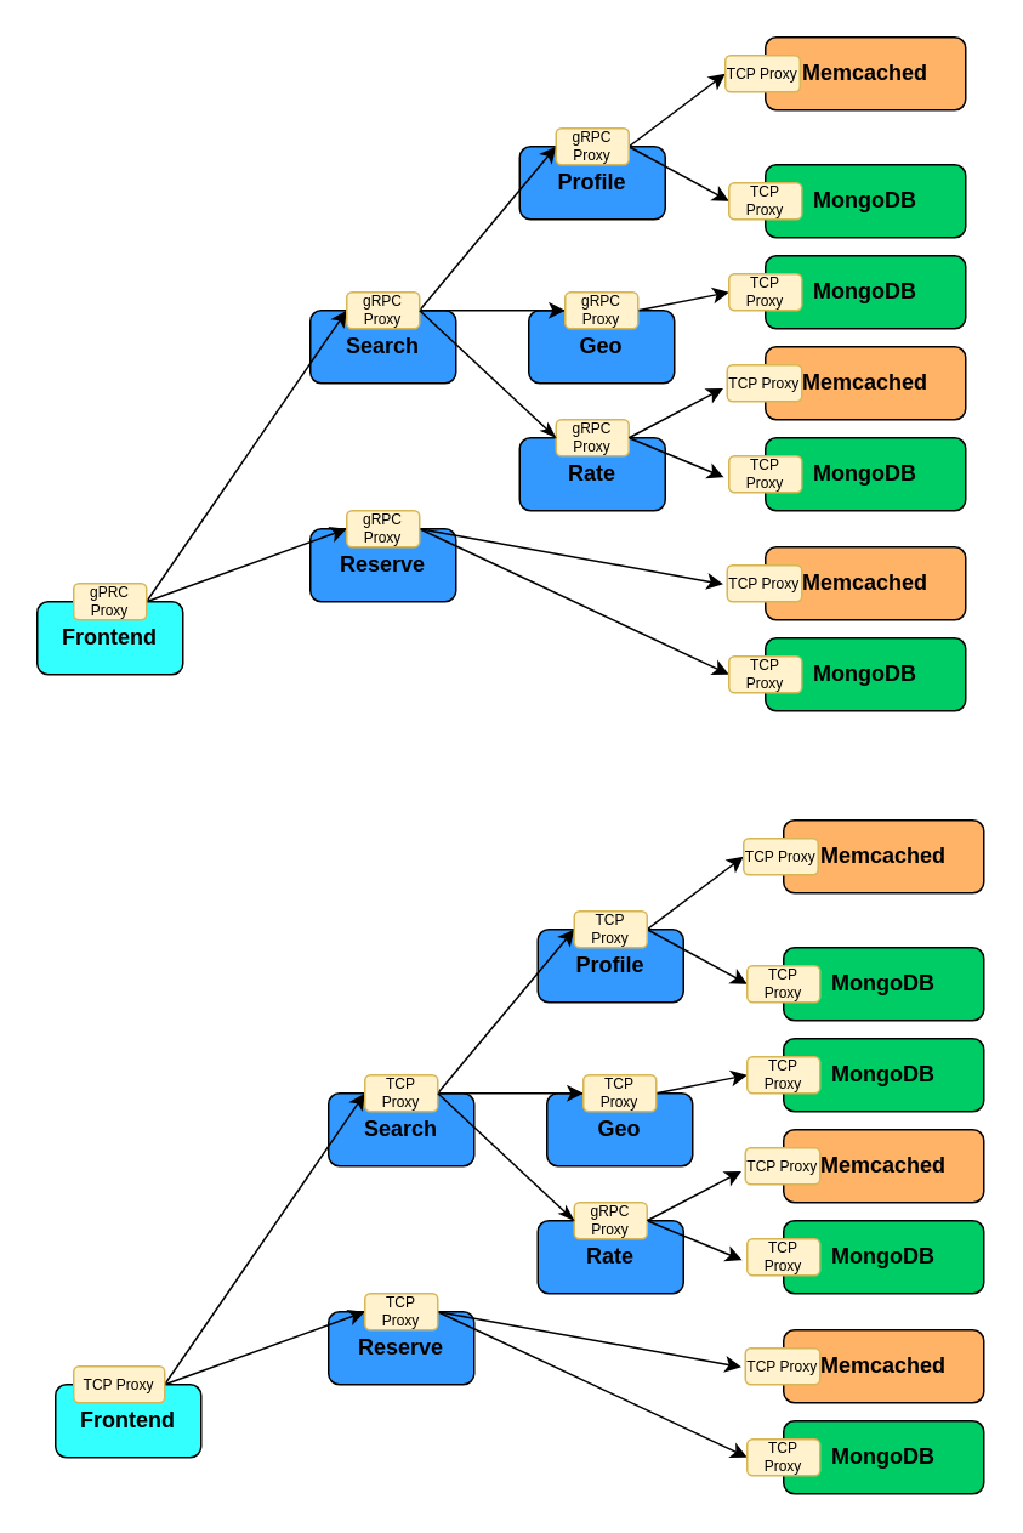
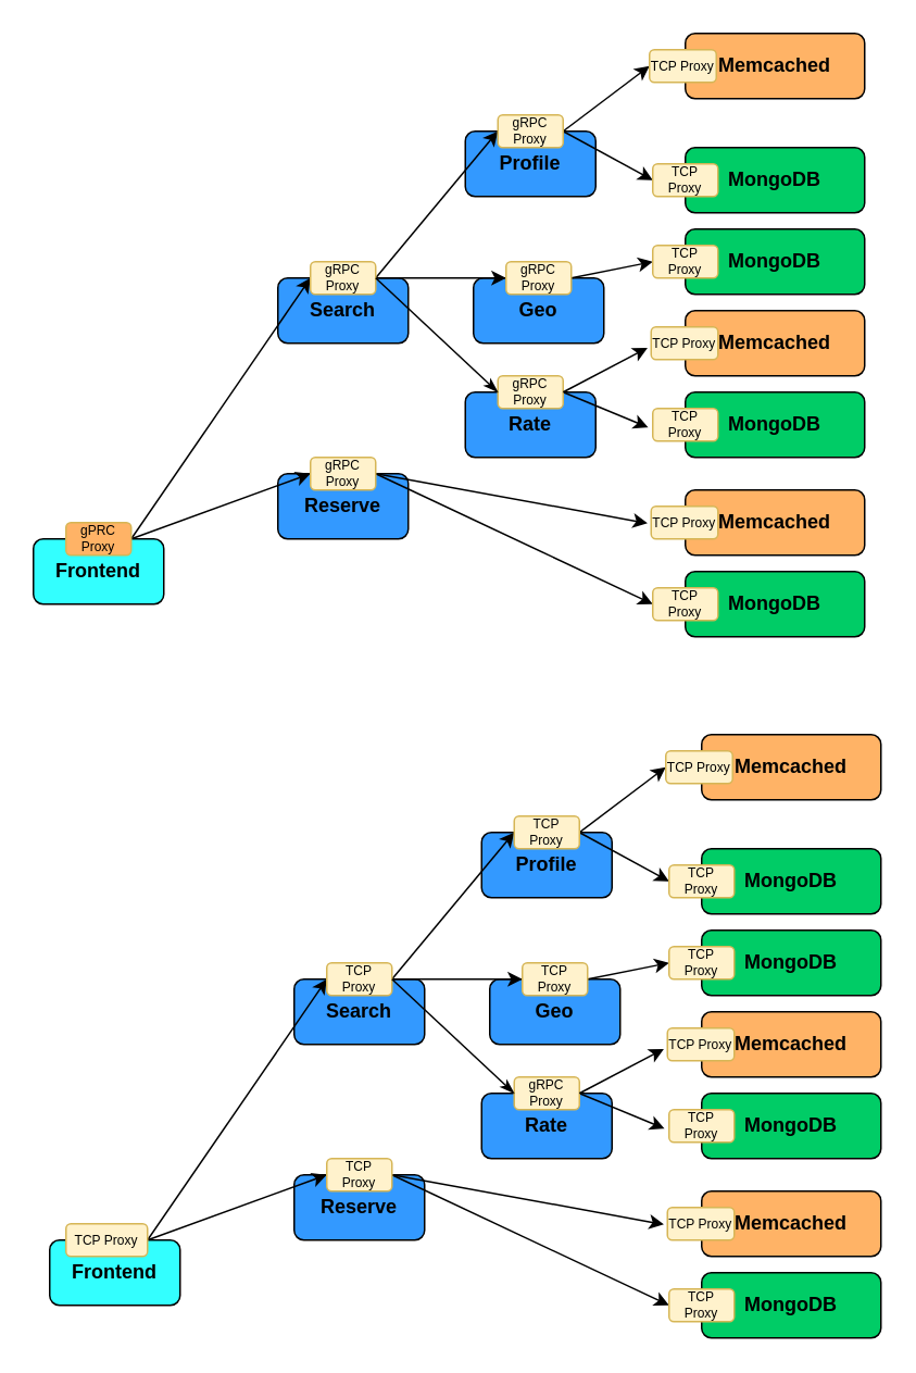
  <mxCell id="0" />
  <mxCell id="1" parent="0" />
  <mxCell id="2" value="&lt;b&gt;Reserve&lt;/b&gt;" style="rounded=1;whiteSpace=wrap;html=1;fillColor=#3399FF;" parent="1" vertex="1"><mxGeometry x="170" y="290" width="80" height="40" as="geometry" /></mxCell>
  <mxCell id="3" value="&lt;b&gt;Rate&lt;/b&gt;" style="rounded=1;whiteSpace=wrap;html=1;fillColor=#3399FF;" parent="1" vertex="1"><mxGeometry x="285" y="240" width="80" height="40" as="geometry" /></mxCell>
  <mxCell id="4" value="&lt;b&gt;Profile&lt;/b&gt;" style="rounded=1;whiteSpace=wrap;html=1;fillColor=#3399FF;" parent="1" vertex="1"><mxGeometry x="285" y="80" width="80" height="40" as="geometry" /></mxCell>
  <mxCell id="5" value="&lt;b&gt;Geo&lt;/b&gt;" style="rounded=1;whiteSpace=wrap;html=1;fillColor=#3399FF;" parent="1" vertex="1"><mxGeometry x="290" y="170" width="80" height="40" as="geometry" /></mxCell>
  <mxCell id="6" value="&lt;b&gt;Search&lt;/b&gt;" style="rounded=1;whiteSpace=wrap;html=1;fillColor=#3399FF;" parent="1" vertex="1"><mxGeometry x="170" y="170" width="80" height="40" as="geometry" /></mxCell>
  <mxCell id="7" style="edgeStyle=none;rounded=0;orthogonalLoop=1;jettySize=auto;html=1;exitX=0.75;exitY=0;exitDx=0;exitDy=0;entryX=0;entryY=0.5;entryDx=0;entryDy=0;" parent="1" source="9" target="28" edge="1"><mxGeometry relative="1" as="geometry" /></mxCell>
  <mxCell id="8" style="edgeStyle=none;rounded=0;orthogonalLoop=1;jettySize=auto;html=1;exitX=0.75;exitY=0;exitDx=0;exitDy=0;entryX=0;entryY=0.5;entryDx=0;entryDy=0;" parent="1" source="9" target="27" edge="1"><mxGeometry relative="1" as="geometry" /></mxCell>
  <mxCell id="9" value="&lt;b&gt;Frontend&lt;/b&gt;" style="rounded=1;whiteSpace=wrap;html=1;fillColor=#33FFFF;" parent="1" vertex="1"><mxGeometry x="20" y="330" width="80" height="40" as="geometry" /></mxCell>
  <mxCell id="10" style="rounded=0;orthogonalLoop=1;jettySize=auto;html=1;exitX=0.75;exitY=0;exitDx=0;exitDy=0;entryX=0;entryY=0.5;entryDx=0;entryDy=0;" parent="1" source="6" target="29" edge="1"><mxGeometry relative="1" as="geometry" /></mxCell>
  <mxCell id="11" style="edgeStyle=none;rounded=0;orthogonalLoop=1;jettySize=auto;html=1;exitX=0.75;exitY=0;exitDx=0;exitDy=0;entryX=0;entryY=0.5;entryDx=0;entryDy=0;" parent="1" source="6" target="30" edge="1"><mxGeometry relative="1" as="geometry" /></mxCell>
  <mxCell id="12" style="edgeStyle=none;rounded=0;orthogonalLoop=1;jettySize=auto;html=1;entryX=-0.054;entryY=0.52;entryDx=0;entryDy=0;entryPerimeter=0;" parent="1" target="39" edge="1"><mxGeometry relative="1" as="geometry"><mxPoint x="230" y="290" as="sourcePoint" /></mxGeometry></mxCell>
  <mxCell id="13" style="edgeStyle=none;rounded=0;orthogonalLoop=1;jettySize=auto;html=1;exitX=0.75;exitY=0;exitDx=0;exitDy=0;entryX=0;entryY=0.5;entryDx=0;entryDy=0;" parent="1" source="2" target="40" edge="1"><mxGeometry relative="1" as="geometry" /></mxCell>
  <mxCell id="14" style="edgeStyle=none;rounded=0;orthogonalLoop=1;jettySize=auto;html=1;exitX=0.75;exitY=0;exitDx=0;exitDy=0;entryX=0;entryY=0.5;entryDx=0;entryDy=0;" parent="1" source="4" target="33" edge="1"><mxGeometry relative="1" as="geometry"><mxPoint x="390" y="40" as="targetPoint" /></mxGeometry></mxCell>
  <mxCell id="15" style="edgeStyle=none;rounded=0;orthogonalLoop=1;jettySize=auto;html=1;exitX=0.75;exitY=0;exitDx=0;exitDy=0;entryX=0;entryY=0.5;entryDx=0;entryDy=0;" parent="1" source="4" target="34" edge="1"><mxGeometry relative="1" as="geometry" /></mxCell>
  <mxCell id="16" style="edgeStyle=none;rounded=0;orthogonalLoop=1;jettySize=auto;html=1;exitX=1;exitY=0.5;exitDx=0;exitDy=0;entryX=0;entryY=0.5;entryDx=0;entryDy=0;" parent="1" source="30" target="35" edge="1"><mxGeometry relative="1" as="geometry" /></mxCell>
  <mxCell id="17" style="edgeStyle=none;rounded=0;orthogonalLoop=1;jettySize=auto;html=1;exitX=1;exitY=0.5;exitDx=0;exitDy=0;entryX=0;entryY=0.5;entryDx=0;entryDy=0;startArrow=none;" parent="1" source="36" target="20" edge="1"><mxGeometry relative="1" as="geometry" /></mxCell>
  <mxCell id="18" style="edgeStyle=none;rounded=0;orthogonalLoop=1;jettySize=auto;html=1;exitX=1;exitY=0.5;exitDx=0;exitDy=0;entryX=-0.07;entryY=0.58;entryDx=0;entryDy=0;entryPerimeter=0;" parent="1" source="31" target="38" edge="1"><mxGeometry relative="1" as="geometry" /></mxCell>
  <mxCell id="19" value="&lt;b&gt;Memcached&lt;/b&gt;" style="rounded=1;whiteSpace=wrap;html=1;fillColor=#FFB366;" parent="1" vertex="1"><mxGeometry x="420" y="20" width="110" height="40" as="geometry" /></mxCell>
  <mxCell id="20" value="&lt;b&gt;Memcached&lt;/b&gt;" style="rounded=1;whiteSpace=wrap;html=1;fillColor=#FFB366;" parent="1" vertex="1"><mxGeometry x="420" y="190" width="110" height="40" as="geometry" /></mxCell>
  <mxCell id="21" value="&lt;b&gt;Memcached&lt;/b&gt;" style="rounded=1;whiteSpace=wrap;html=1;fillColor=#FFB366;" parent="1" vertex="1"><mxGeometry x="420" y="300" width="110" height="40" as="geometry" /></mxCell>
  <mxCell id="22" value="&lt;b&gt;MongoDB&lt;/b&gt;" style="rounded=1;whiteSpace=wrap;html=1;fillColor=#00CC66;" parent="1" vertex="1"><mxGeometry x="420" y="90" width="110" height="40" as="geometry" /></mxCell>
  <mxCell id="23" value="&lt;b&gt;MongoDB&lt;/b&gt;" style="rounded=1;whiteSpace=wrap;html=1;fillColor=#00CC66;" parent="1" vertex="1"><mxGeometry x="420" y="140" width="110" height="40" as="geometry" /></mxCell>
  <mxCell id="24" value="&lt;b&gt;MongoDB&lt;/b&gt;" style="rounded=1;whiteSpace=wrap;html=1;fillColor=#00CC66;" parent="1" vertex="1"><mxGeometry x="420" y="240" width="110" height="40" as="geometry" /></mxCell>
  <mxCell id="25" value="&lt;b&gt;MongoDB&lt;/b&gt;" style="rounded=1;whiteSpace=wrap;html=1;fillColor=#00CC66;" parent="1" vertex="1"><mxGeometry x="420" y="350" width="110" height="40" as="geometry" /></mxCell>
- <mxCell id="26" value="&lt;font style=&quot;font-size: 8px&quot;&gt;gPRC &lt;br&gt;Proxy&lt;/font&gt;" style="rounded=1;whiteSpace=wrap;html=1;fontSize=7;fillColor=#fff2cc;strokeColor=#d6b656;" parent="1" vertex="1"><mxGeometry x="40" y="320" width="40" height="20" as="geometry" /></mxCell>
+ <mxCell id="26" value="&lt;font style=&quot;font-size: 8px&quot;&gt;gPRC &lt;br&gt;Proxy&lt;/font&gt;" style="rounded=1;whiteSpace=wrap;html=1;fontSize=7;fillColor=#ffb366;strokeColor=#d6b656;" parent="1" vertex="1"><mxGeometry x="40" y="320" width="40" height="20" as="geometry" /></mxCell>
  <mxCell id="27" value="&lt;font style=&quot;font-size: 8px&quot;&gt;gRPC Proxy&lt;/font&gt;" style="rounded=1;whiteSpace=wrap;html=1;fontSize=7;fillColor=#fff2cc;strokeColor=#d6b656;" parent="1" vertex="1"><mxGeometry x="190" y="280" width="40" height="20" as="geometry" /></mxCell>
  <mxCell id="28" value="&lt;font style=&quot;font-size: 8px&quot;&gt;gRPC Proxy&lt;/font&gt;" style="rounded=1;whiteSpace=wrap;html=1;fontSize=7;fillColor=#fff2cc;strokeColor=#d6b656;" parent="1" vertex="1"><mxGeometry x="190" y="160" width="40" height="20" as="geometry" /></mxCell>
  <mxCell id="29" value="&lt;font style=&quot;font-size: 8px&quot;&gt;gRPC Proxy&lt;/font&gt;" style="rounded=1;whiteSpace=wrap;html=1;fontSize=7;fillColor=#fff2cc;strokeColor=#d6b656;" parent="1" vertex="1"><mxGeometry x="305" y="70" width="40" height="20" as="geometry" /></mxCell>
  <mxCell id="30" value="&lt;font style=&quot;font-size: 8px&quot;&gt;gRPC Proxy&lt;/font&gt;" style="rounded=1;whiteSpace=wrap;html=1;fontSize=7;fillColor=#fff2cc;strokeColor=#d6b656;" parent="1" vertex="1"><mxGeometry x="310" y="160" width="40" height="20" as="geometry" /></mxCell>
  <mxCell id="31" value="&lt;font style=&quot;font-size: 8px&quot;&gt;gRPC Proxy&lt;/font&gt;" style="rounded=1;whiteSpace=wrap;html=1;fontSize=7;fillColor=#fff2cc;strokeColor=#d6b656;" parent="1" vertex="1"><mxGeometry x="305" y="230" width="40" height="20" as="geometry" /></mxCell>
  <mxCell id="32" value="" style="edgeStyle=none;rounded=0;orthogonalLoop=1;jettySize=auto;html=1;exitX=1;exitY=0.5;exitDx=0;exitDy=0;endArrow=classicThin;entryX=0;entryY=0.5;entryDx=0;entryDy=0;endFill=1;" parent="1" source="28" target="31" edge="1"><mxGeometry relative="1" as="geometry"><mxPoint x="250" y="190" as="sourcePoint" /><mxPoint x="240" y="260" as="targetPoint" /></mxGeometry></mxCell>
  <mxCell id="33" value="&lt;font style=&quot;font-size: 8px&quot;&gt;TCP Proxy&lt;/font&gt;" style="rounded=1;whiteSpace=wrap;html=1;fontSize=7;fillColor=#fff2cc;strokeColor=#d6b656;" parent="1" vertex="1"><mxGeometry x="398" y="30" width="41" height="20" as="geometry" /></mxCell>
  <mxCell id="34" value="&lt;font style=&quot;font-size: 8px&quot;&gt;TCP Proxy&lt;/font&gt;" style="rounded=1;whiteSpace=wrap;html=1;fontSize=7;fillColor=#fff2cc;strokeColor=#d6b656;" parent="1" vertex="1"><mxGeometry x="400" y="100" width="40" height="20" as="geometry" /></mxCell>
  <mxCell id="35" value="&lt;font style=&quot;font-size: 8px&quot;&gt;TCP Proxy&lt;/font&gt;" style="rounded=1;whiteSpace=wrap;html=1;fontSize=7;fillColor=#fff2cc;strokeColor=#d6b656;" parent="1" vertex="1"><mxGeometry x="400" y="150" width="40" height="20" as="geometry" /></mxCell>
  <mxCell id="36" value="&lt;font style=&quot;font-size: 8px&quot;&gt;TCP Proxy&lt;/font&gt;" style="rounded=1;whiteSpace=wrap;html=1;fontSize=7;fillColor=#fff2cc;strokeColor=#d6b656;" parent="1" vertex="1"><mxGeometry x="399" y="200" width="41" height="20" as="geometry" /></mxCell>
  <mxCell id="37" value="" style="edgeStyle=none;rounded=0;orthogonalLoop=1;jettySize=auto;html=1;exitX=1;exitY=0.5;exitDx=0;exitDy=0;endArrow=classic;entryX=-0.054;entryY=0.64;entryDx=0;entryDy=0;entryPerimeter=0;endFill=1;" parent="1" source="31" target="36" edge="1"><mxGeometry relative="1" as="geometry"><mxPoint x="365" y="260" as="sourcePoint" /><mxPoint x="400" y="220" as="targetPoint" /></mxGeometry></mxCell>
  <mxCell id="38" value="&lt;font style=&quot;font-size: 8px&quot;&gt;TCP Proxy&lt;/font&gt;" style="rounded=1;whiteSpace=wrap;html=1;fontSize=7;fillColor=#fff2cc;strokeColor=#d6b656;" parent="1" vertex="1"><mxGeometry x="400" y="250" width="40" height="20" as="geometry" /></mxCell>
  <mxCell id="39" value="&lt;font style=&quot;font-size: 8px&quot;&gt;TCP Proxy&lt;/font&gt;" style="rounded=1;whiteSpace=wrap;html=1;fontSize=7;fillColor=#fff2cc;strokeColor=#d6b656;" parent="1" vertex="1"><mxGeometry x="399" y="310" width="41" height="20" as="geometry" /></mxCell>
  <mxCell id="40" value="&lt;font style=&quot;font-size: 8px&quot;&gt;TCP Proxy&lt;/font&gt;" style="rounded=1;whiteSpace=wrap;html=1;fontSize=7;fillColor=#fff2cc;strokeColor=#d6b656;" parent="1" vertex="1"><mxGeometry x="400" y="360" width="40" height="20" as="geometry" /></mxCell>
  <mxCell id="41" value="&lt;b&gt;Reserve&lt;/b&gt;" style="rounded=1;whiteSpace=wrap;html=1;fillColor=#3399FF;" vertex="1" parent="1"><mxGeometry x="180" y="720" width="80" height="40" as="geometry" /></mxCell>
  <mxCell id="42" value="&lt;b&gt;Rate&lt;/b&gt;" style="rounded=1;whiteSpace=wrap;html=1;fillColor=#3399FF;" vertex="1" parent="1"><mxGeometry x="295" y="670" width="80" height="40" as="geometry" /></mxCell>
  <mxCell id="43" value="&lt;b&gt;Profile&lt;/b&gt;" style="rounded=1;whiteSpace=wrap;html=1;fillColor=#3399FF;" vertex="1" parent="1"><mxGeometry x="295" y="510" width="80" height="40" as="geometry" /></mxCell>
  <mxCell id="44" value="&lt;b&gt;Geo&lt;/b&gt;" style="rounded=1;whiteSpace=wrap;html=1;fillColor=#3399FF;" vertex="1" parent="1"><mxGeometry x="300" y="600" width="80" height="40" as="geometry" /></mxCell>
  <mxCell id="45" value="&lt;b&gt;Search&lt;/b&gt;" style="rounded=1;whiteSpace=wrap;html=1;fillColor=#3399FF;" vertex="1" parent="1"><mxGeometry x="180" y="600" width="80" height="40" as="geometry" /></mxCell>
  <mxCell id="46" style="edgeStyle=none;rounded=0;orthogonalLoop=1;jettySize=auto;html=1;exitX=0.75;exitY=0;exitDx=0;exitDy=0;entryX=0;entryY=0.5;entryDx=0;entryDy=0;" edge="1" parent="1" source="48" target="67"><mxGeometry relative="1" as="geometry" /></mxCell>
  <mxCell id="47" style="edgeStyle=none;rounded=0;orthogonalLoop=1;jettySize=auto;html=1;exitX=0.75;exitY=0;exitDx=0;exitDy=0;entryX=0;entryY=0.5;entryDx=0;entryDy=0;" edge="1" parent="1" source="48" target="66"><mxGeometry relative="1" as="geometry" /></mxCell>
  <mxCell id="48" value="&lt;b&gt;Frontend&lt;/b&gt;" style="rounded=1;whiteSpace=wrap;html=1;fillColor=#33FFFF;" vertex="1" parent="1"><mxGeometry x="30" y="760" width="80" height="40" as="geometry" /></mxCell>
  <mxCell id="49" style="rounded=0;orthogonalLoop=1;jettySize=auto;html=1;exitX=0.75;exitY=0;exitDx=0;exitDy=0;entryX=0;entryY=0.5;entryDx=0;entryDy=0;" edge="1" parent="1" source="45" target="68"><mxGeometry relative="1" as="geometry" /></mxCell>
  <mxCell id="50" style="edgeStyle=none;rounded=0;orthogonalLoop=1;jettySize=auto;html=1;exitX=0.75;exitY=0;exitDx=0;exitDy=0;entryX=0;entryY=0.5;entryDx=0;entryDy=0;" edge="1" parent="1" source="45" target="69"><mxGeometry relative="1" as="geometry" /></mxCell>
  <mxCell id="51" style="edgeStyle=none;rounded=0;orthogonalLoop=1;jettySize=auto;html=1;entryX=-0.054;entryY=0.52;entryDx=0;entryDy=0;entryPerimeter=0;" edge="1" parent="1" target="78"><mxGeometry relative="1" as="geometry"><mxPoint x="240" y="720" as="sourcePoint" /></mxGeometry></mxCell>
  <mxCell id="52" style="edgeStyle=none;rounded=0;orthogonalLoop=1;jettySize=auto;html=1;exitX=0.75;exitY=0;exitDx=0;exitDy=0;entryX=0;entryY=0.5;entryDx=0;entryDy=0;" edge="1" parent="1" source="41" target="79"><mxGeometry relative="1" as="geometry" /></mxCell>
  <mxCell id="53" style="edgeStyle=none;rounded=0;orthogonalLoop=1;jettySize=auto;html=1;exitX=0.75;exitY=0;exitDx=0;exitDy=0;entryX=0;entryY=0.5;entryDx=0;entryDy=0;" edge="1" parent="1" source="43" target="72"><mxGeometry relative="1" as="geometry"><mxPoint x="400" y="470" as="targetPoint" /></mxGeometry></mxCell>
  <mxCell id="54" style="edgeStyle=none;rounded=0;orthogonalLoop=1;jettySize=auto;html=1;exitX=0.75;exitY=0;exitDx=0;exitDy=0;entryX=0;entryY=0.5;entryDx=0;entryDy=0;" edge="1" parent="1" source="43" target="73"><mxGeometry relative="1" as="geometry" /></mxCell>
  <mxCell id="55" style="edgeStyle=none;rounded=0;orthogonalLoop=1;jettySize=auto;html=1;exitX=1;exitY=0.5;exitDx=0;exitDy=0;entryX=0;entryY=0.5;entryDx=0;entryDy=0;" edge="1" parent="1" source="69" target="74"><mxGeometry relative="1" as="geometry" /></mxCell>
  <mxCell id="56" style="edgeStyle=none;rounded=0;orthogonalLoop=1;jettySize=auto;html=1;exitX=1;exitY=0.5;exitDx=0;exitDy=0;entryX=0;entryY=0.5;entryDx=0;entryDy=0;startArrow=none;" edge="1" parent="1" source="75" target="59"><mxGeometry relative="1" as="geometry" /></mxCell>
  <mxCell id="57" style="edgeStyle=none;rounded=0;orthogonalLoop=1;jettySize=auto;html=1;exitX=1;exitY=0.5;exitDx=0;exitDy=0;entryX=-0.07;entryY=0.58;entryDx=0;entryDy=0;entryPerimeter=0;" edge="1" parent="1" source="70" target="77"><mxGeometry relative="1" as="geometry" /></mxCell>
  <mxCell id="58" value="&lt;b&gt;Memcached&lt;/b&gt;" style="rounded=1;whiteSpace=wrap;html=1;fillColor=#FFB366;" vertex="1" parent="1"><mxGeometry x="430" y="450" width="110" height="40" as="geometry" /></mxCell>
  <mxCell id="59" value="&lt;b&gt;Memcached&lt;/b&gt;" style="rounded=1;whiteSpace=wrap;html=1;fillColor=#FFB366;" vertex="1" parent="1"><mxGeometry x="430" y="620" width="110" height="40" as="geometry" /></mxCell>
  <mxCell id="60" value="&lt;b&gt;Memcached&lt;/b&gt;" style="rounded=1;whiteSpace=wrap;html=1;fillColor=#FFB366;" vertex="1" parent="1"><mxGeometry x="430" y="730" width="110" height="40" as="geometry" /></mxCell>
  <mxCell id="61" value="&lt;b&gt;MongoDB&lt;/b&gt;" style="rounded=1;whiteSpace=wrap;html=1;fillColor=#00CC66;" vertex="1" parent="1"><mxGeometry x="430" y="520" width="110" height="40" as="geometry" /></mxCell>
  <mxCell id="62" value="&lt;b&gt;MongoDB&lt;/b&gt;" style="rounded=1;whiteSpace=wrap;html=1;fillColor=#00CC66;" vertex="1" parent="1"><mxGeometry x="430" y="570" width="110" height="40" as="geometry" /></mxCell>
  <mxCell id="63" value="&lt;b&gt;MongoDB&lt;/b&gt;" style="rounded=1;whiteSpace=wrap;html=1;fillColor=#00CC66;" vertex="1" parent="1"><mxGeometry x="430" y="670" width="110" height="40" as="geometry" /></mxCell>
  <mxCell id="64" value="&lt;b&gt;MongoDB&lt;/b&gt;" style="rounded=1;whiteSpace=wrap;html=1;fillColor=#00CC66;" vertex="1" parent="1"><mxGeometry x="430" y="780" width="110" height="40" as="geometry" /></mxCell>
  <mxCell id="65" value="&lt;font style=&quot;font-size: 8px&quot;&gt;TCP Proxy&lt;/font&gt;" style="rounded=1;whiteSpace=wrap;html=1;fontSize=7;fillColor=#fff2cc;strokeColor=#d6b656;" vertex="1" parent="1"><mxGeometry x="40" y="750" width="50" height="20" as="geometry" /></mxCell>
  <mxCell id="66" value="&lt;font style=&quot;font-size: 8px&quot;&gt;TCP Proxy&lt;/font&gt;" style="rounded=1;whiteSpace=wrap;html=1;fontSize=7;fillColor=#fff2cc;strokeColor=#d6b656;" vertex="1" parent="1"><mxGeometry x="200" y="710" width="40" height="20" as="geometry" /></mxCell>
  <mxCell id="67" value="&lt;font style=&quot;font-size: 8px&quot;&gt;TCP Proxy&lt;/font&gt;" style="rounded=1;whiteSpace=wrap;html=1;fontSize=7;fillColor=#fff2cc;strokeColor=#d6b656;" vertex="1" parent="1"><mxGeometry x="200" y="590" width="40" height="20" as="geometry" /></mxCell>
  <mxCell id="68" value="&lt;font style=&quot;font-size: 8px&quot;&gt;TCP Proxy&lt;/font&gt;" style="rounded=1;whiteSpace=wrap;html=1;fontSize=7;fillColor=#fff2cc;strokeColor=#d6b656;" vertex="1" parent="1"><mxGeometry x="315" y="500" width="40" height="20" as="geometry" /></mxCell>
  <mxCell id="69" value="&lt;font style=&quot;font-size: 8px&quot;&gt;TCP Proxy&lt;/font&gt;" style="rounded=1;whiteSpace=wrap;html=1;fontSize=7;fillColor=#fff2cc;strokeColor=#d6b656;" vertex="1" parent="1"><mxGeometry x="320" y="590" width="40" height="20" as="geometry" /></mxCell>
  <mxCell id="70" value="&lt;font style=&quot;font-size: 8px&quot;&gt;gRPC Proxy&lt;/font&gt;" style="rounded=1;whiteSpace=wrap;html=1;fontSize=7;fillColor=#fff2cc;strokeColor=#d6b656;" vertex="1" parent="1"><mxGeometry x="315" y="660" width="40" height="20" as="geometry" /></mxCell>
  <mxCell id="71" value="" style="edgeStyle=none;rounded=0;orthogonalLoop=1;jettySize=auto;html=1;exitX=1;exitY=0.5;exitDx=0;exitDy=0;endArrow=classicThin;entryX=0;entryY=0.5;entryDx=0;entryDy=0;endFill=1;" edge="1" parent="1" source="67" target="70"><mxGeometry relative="1" as="geometry"><mxPoint x="260" y="620" as="sourcePoint" /><mxPoint x="250" y="690" as="targetPoint" /></mxGeometry></mxCell>
  <mxCell id="72" value="&lt;font style=&quot;font-size: 8px&quot;&gt;TCP Proxy&lt;/font&gt;" style="rounded=1;whiteSpace=wrap;html=1;fontSize=7;fillColor=#fff2cc;strokeColor=#d6b656;" vertex="1" parent="1"><mxGeometry x="408" y="460" width="41" height="20" as="geometry" /></mxCell>
  <mxCell id="73" value="&lt;font style=&quot;font-size: 8px&quot;&gt;TCP Proxy&lt;/font&gt;" style="rounded=1;whiteSpace=wrap;html=1;fontSize=7;fillColor=#fff2cc;strokeColor=#d6b656;" vertex="1" parent="1"><mxGeometry x="410" y="530" width="40" height="20" as="geometry" /></mxCell>
  <mxCell id="74" value="&lt;font style=&quot;font-size: 8px&quot;&gt;TCP Proxy&lt;/font&gt;" style="rounded=1;whiteSpace=wrap;html=1;fontSize=7;fillColor=#fff2cc;strokeColor=#d6b656;" vertex="1" parent="1"><mxGeometry x="410" y="580" width="40" height="20" as="geometry" /></mxCell>
  <mxCell id="75" value="&lt;font style=&quot;font-size: 8px&quot;&gt;TCP Proxy&lt;/font&gt;" style="rounded=1;whiteSpace=wrap;html=1;fontSize=7;fillColor=#fff2cc;strokeColor=#d6b656;" vertex="1" parent="1"><mxGeometry x="409" y="630" width="41" height="20" as="geometry" /></mxCell>
  <mxCell id="76" value="" style="edgeStyle=none;rounded=0;orthogonalLoop=1;jettySize=auto;html=1;exitX=1;exitY=0.5;exitDx=0;exitDy=0;endArrow=classic;entryX=-0.054;entryY=0.64;entryDx=0;entryDy=0;entryPerimeter=0;endFill=1;" edge="1" parent="1" source="70" target="75"><mxGeometry relative="1" as="geometry"><mxPoint x="375" y="690" as="sourcePoint" /><mxPoint x="410" y="650" as="targetPoint" /></mxGeometry></mxCell>
  <mxCell id="77" value="&lt;font style=&quot;font-size: 8px&quot;&gt;TCP Proxy&lt;/font&gt;" style="rounded=1;whiteSpace=wrap;html=1;fontSize=7;fillColor=#fff2cc;strokeColor=#d6b656;" vertex="1" parent="1"><mxGeometry x="410" y="680" width="40" height="20" as="geometry" /></mxCell>
  <mxCell id="78" value="&lt;font style=&quot;font-size: 8px&quot;&gt;TCP Proxy&lt;/font&gt;" style="rounded=1;whiteSpace=wrap;html=1;fontSize=7;fillColor=#fff2cc;strokeColor=#d6b656;" vertex="1" parent="1"><mxGeometry x="409" y="740" width="41" height="20" as="geometry" /></mxCell>
  <mxCell id="79" value="&lt;font style=&quot;font-size: 8px&quot;&gt;TCP Proxy&lt;/font&gt;" style="rounded=1;whiteSpace=wrap;html=1;fontSize=7;fillColor=#fff2cc;strokeColor=#d6b656;" vertex="1" parent="1"><mxGeometry x="410" y="790" width="40" height="20" as="geometry" /></mxCell>
